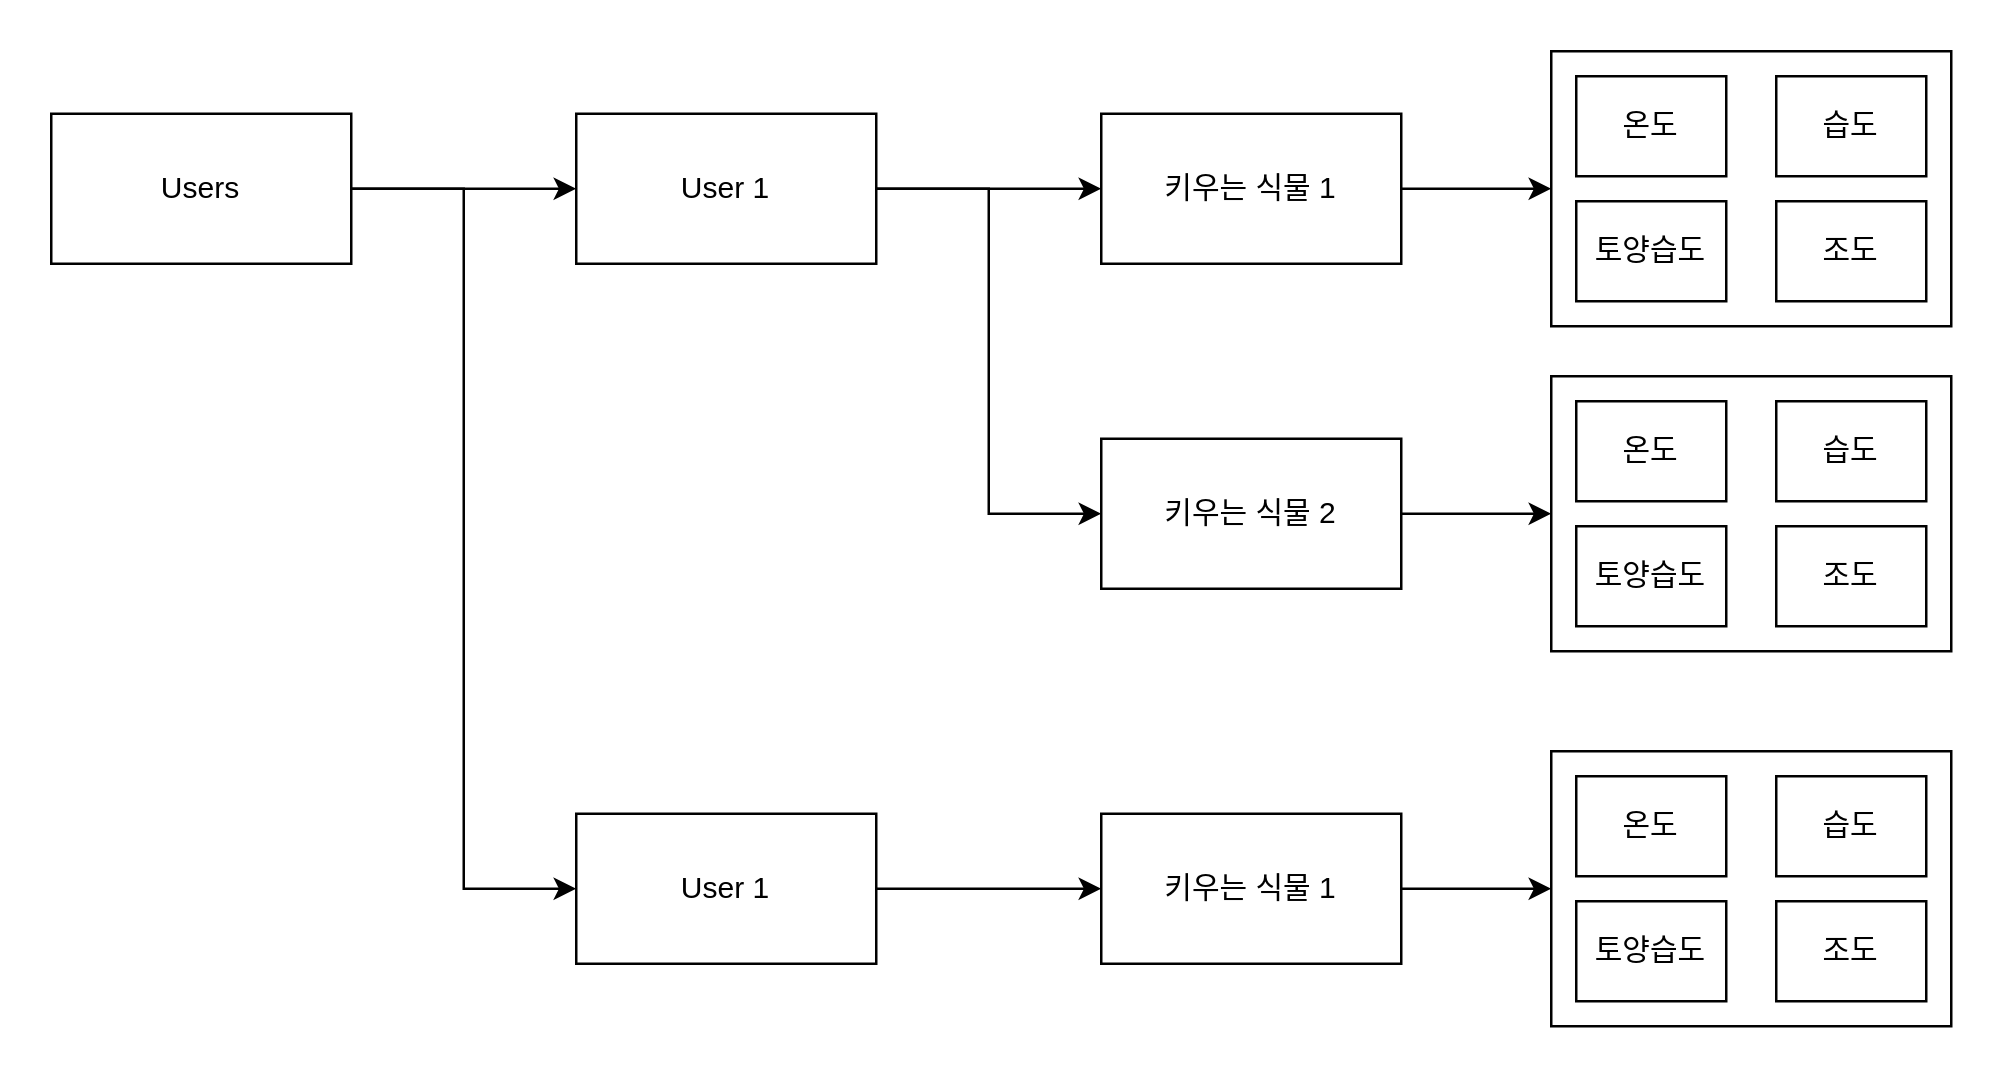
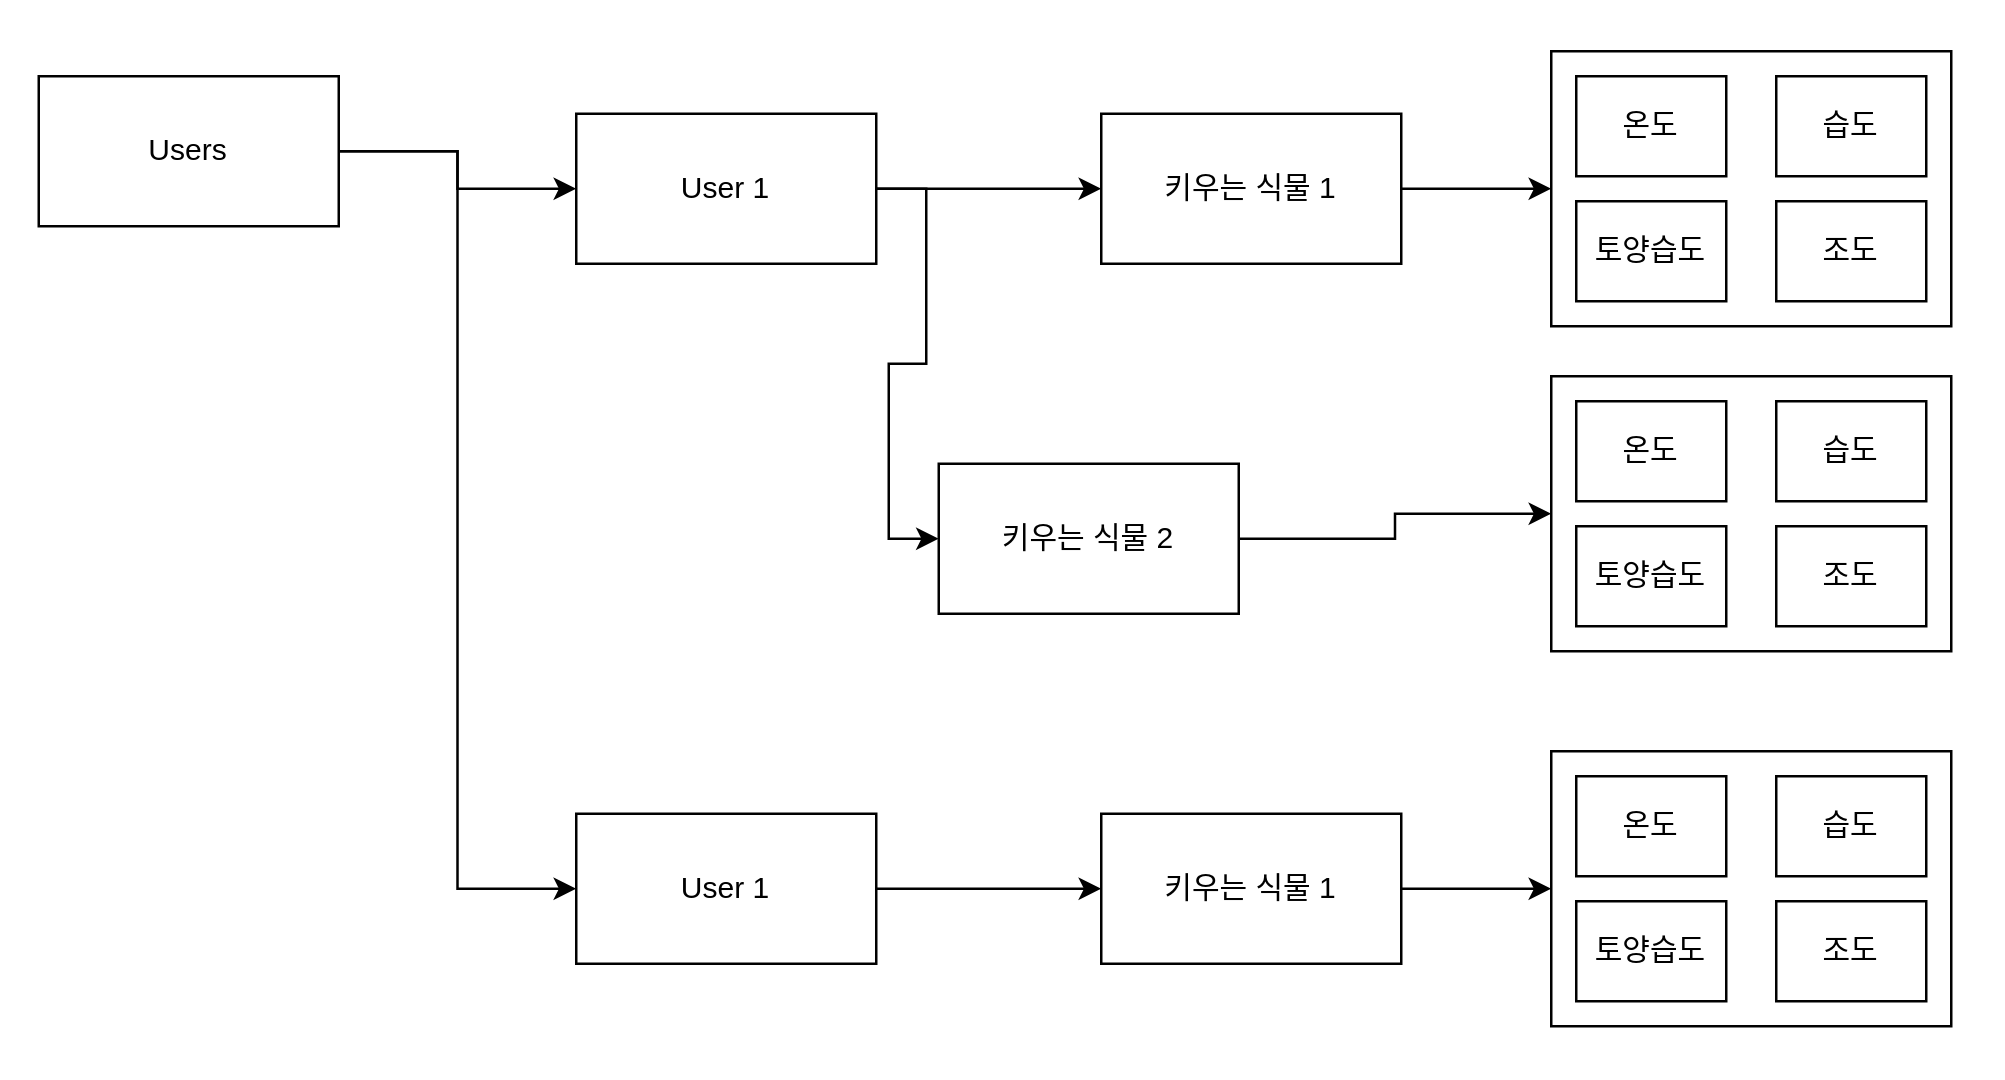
  <mxCell id="0" />
  <mxCell id="1" parent="0" />
  <mxCell id="2" value="" style="rounded=0;whiteSpace=wrap;html=1;movable=1;resizable=1;rotatable=1;deletable=1;editable=1;locked=0;connectable=1;" vertex="1" parent="1"><mxGeometry x="620" y="20" width="160" height="110" as="geometry" /></mxCell>
  <mxCell id="3" style="edgeStyle=orthogonalEdgeStyle;rounded=0;orthogonalLoop=1;jettySize=auto;html=1;exitX=1;exitY=0.5;exitDx=0;exitDy=0;entryX=0;entryY=0.5;entryDx=0;entryDy=0;" edge="1" parent="1" source="5" target="8"><mxGeometry relative="1" as="geometry" /></mxCell>
  <mxCell id="4" style="edgeStyle=orthogonalEdgeStyle;rounded=0;orthogonalLoop=1;jettySize=auto;html=1;exitX=1;exitY=0.5;exitDx=0;exitDy=0;entryX=0;entryY=0.5;entryDx=0;entryDy=0;" edge="1" parent="1" source="5" target="14"><mxGeometry relative="1" as="geometry" /></mxCell>
- <mxCell id="5" value="Users" style="rounded=0;whiteSpace=wrap;html=1;" vertex="1" parent="1"><mxGeometry x="20" y="45" width="120" height="60" as="geometry" /></mxCell>
+ <mxCell id="5" value="Users" style="rounded=0;whiteSpace=wrap;html=1;" vertex="1" parent="1"><mxGeometry x="15" y="30" width="120" height="60" as="geometry" /></mxCell>
  <mxCell id="6" style="edgeStyle=orthogonalEdgeStyle;rounded=0;orthogonalLoop=1;jettySize=auto;html=1;exitX=1;exitY=0.5;exitDx=0;exitDy=0;" edge="1" parent="1" source="8" target="10"><mxGeometry relative="1" as="geometry" /></mxCell>
  <mxCell id="7" style="edgeStyle=orthogonalEdgeStyle;rounded=0;orthogonalLoop=1;jettySize=auto;html=1;entryX=0;entryY=0.5;entryDx=0;entryDy=0;" edge="1" parent="1" source="8" target="12"><mxGeometry relative="1" as="geometry" /></mxCell>
  <mxCell id="8" value="User 1" style="rounded=0;whiteSpace=wrap;html=1;" vertex="1" parent="1"><mxGeometry x="230" y="45" width="120" height="60" as="geometry" /></mxCell>
  <mxCell id="9" style="edgeStyle=orthogonalEdgeStyle;rounded=0;orthogonalLoop=1;jettySize=auto;html=1;exitX=1;exitY=0.5;exitDx=0;exitDy=0;entryX=0;entryY=0.5;entryDx=0;entryDy=0;" edge="1" parent="1" source="10" target="2"><mxGeometry relative="1" as="geometry" /></mxCell>
  <mxCell id="10" value="키우는 식물 1" style="rounded=0;whiteSpace=wrap;html=1;" vertex="1" parent="1"><mxGeometry x="440" y="45" width="120" height="60" as="geometry" /></mxCell>
  <mxCell id="11" style="edgeStyle=orthogonalEdgeStyle;rounded=0;orthogonalLoop=1;jettySize=auto;html=1;" edge="1" parent="1" source="12" target="21"><mxGeometry relative="1" as="geometry" /></mxCell>
- <mxCell id="12" value="키우는 식물 2" style="rounded=0;whiteSpace=wrap;html=1;" vertex="1" parent="1"><mxGeometry x="440" y="175" width="120" height="60" as="geometry" /></mxCell>
+ <mxCell id="12" value="키우는 식물 2" style="rounded=0;whiteSpace=wrap;html=1;" vertex="1" parent="1"><mxGeometry x="375" y="185" width="120" height="60" as="geometry" /></mxCell>
  <mxCell id="13" style="edgeStyle=orthogonalEdgeStyle;rounded=0;orthogonalLoop=1;jettySize=auto;html=1;exitX=1;exitY=0.5;exitDx=0;exitDy=0;entryX=0;entryY=0.5;entryDx=0;entryDy=0;" edge="1" parent="1" source="14" target="16"><mxGeometry relative="1" as="geometry" /></mxCell>
  <mxCell id="14" value="User 1" style="rounded=0;whiteSpace=wrap;html=1;" vertex="1" parent="1"><mxGeometry x="230" y="325" width="120" height="60" as="geometry" /></mxCell>
  <mxCell id="15" style="edgeStyle=orthogonalEdgeStyle;rounded=0;orthogonalLoop=1;jettySize=auto;html=1;entryX=0;entryY=0.5;entryDx=0;entryDy=0;" edge="1" parent="1" source="16" target="26"><mxGeometry relative="1" as="geometry" /></mxCell>
  <mxCell id="16" value="키우는 식물 1" style="rounded=0;whiteSpace=wrap;html=1;" vertex="1" parent="1"><mxGeometry x="440" y="325" width="120" height="60" as="geometry" /></mxCell>
  <mxCell id="17" value="온도" style="whiteSpace=wrap;html=1;rounded=0;movable=1;resizable=1;rotatable=1;deletable=1;editable=1;locked=0;connectable=1;" vertex="1" parent="1"><mxGeometry x="630" y="30" width="60" height="40" as="geometry" /></mxCell>
  <mxCell id="18" value="토양습도" style="whiteSpace=wrap;html=1;rounded=0;movable=1;resizable=1;rotatable=1;deletable=1;editable=1;locked=0;connectable=1;" vertex="1" parent="1"><mxGeometry x="630" y="80" width="60" height="40" as="geometry" /></mxCell>
  <mxCell id="19" value="습도" style="whiteSpace=wrap;html=1;rounded=0;movable=1;resizable=1;rotatable=1;deletable=1;editable=1;locked=0;connectable=1;" vertex="1" parent="1"><mxGeometry x="710" y="30" width="60" height="40" as="geometry" /></mxCell>
  <mxCell id="20" value="조도" style="whiteSpace=wrap;html=1;rounded=0;movable=1;resizable=1;rotatable=1;deletable=1;editable=1;locked=0;connectable=1;" vertex="1" parent="1"><mxGeometry x="710" y="80" width="60" height="40" as="geometry" /></mxCell>
  <mxCell id="21" value="" style="rounded=0;whiteSpace=wrap;html=1;movable=1;resizable=1;rotatable=1;deletable=1;editable=1;locked=0;connectable=1;" vertex="1" parent="1"><mxGeometry x="620" y="150" width="160" height="110" as="geometry" /></mxCell>
  <mxCell id="22" value="온도" style="whiteSpace=wrap;html=1;rounded=0;movable=1;resizable=1;rotatable=1;deletable=1;editable=1;locked=0;connectable=1;" vertex="1" parent="1"><mxGeometry x="630" y="160" width="60" height="40" as="geometry" /></mxCell>
  <mxCell id="23" value="토양습도" style="whiteSpace=wrap;html=1;rounded=0;movable=1;resizable=1;rotatable=1;deletable=1;editable=1;locked=0;connectable=1;" vertex="1" parent="1"><mxGeometry x="630" y="210" width="60" height="40" as="geometry" /></mxCell>
  <mxCell id="24" value="습도" style="whiteSpace=wrap;html=1;rounded=0;movable=1;resizable=1;rotatable=1;deletable=1;editable=1;locked=0;connectable=1;" vertex="1" parent="1"><mxGeometry x="710" y="160" width="60" height="40" as="geometry" /></mxCell>
  <mxCell id="25" value="조도" style="whiteSpace=wrap;html=1;rounded=0;movable=1;resizable=1;rotatable=1;deletable=1;editable=1;locked=0;connectable=1;" vertex="1" parent="1"><mxGeometry x="710" y="210" width="60" height="40" as="geometry" /></mxCell>
  <mxCell id="26" value="" style="rounded=0;whiteSpace=wrap;html=1;movable=1;resizable=1;rotatable=1;deletable=1;editable=1;locked=0;connectable=1;" vertex="1" parent="1"><mxGeometry x="620" y="300" width="160" height="110" as="geometry" /></mxCell>
  <mxCell id="27" value="온도" style="whiteSpace=wrap;html=1;rounded=0;movable=1;resizable=1;rotatable=1;deletable=1;editable=1;locked=0;connectable=1;" vertex="1" parent="1"><mxGeometry x="630" y="310" width="60" height="40" as="geometry" /></mxCell>
  <mxCell id="28" value="토양습도" style="whiteSpace=wrap;html=1;rounded=0;movable=1;resizable=1;rotatable=1;deletable=1;editable=1;locked=0;connectable=1;" vertex="1" parent="1"><mxGeometry x="630" y="360" width="60" height="40" as="geometry" /></mxCell>
  <mxCell id="29" value="습도" style="whiteSpace=wrap;html=1;rounded=0;movable=1;resizable=1;rotatable=1;deletable=1;editable=1;locked=0;connectable=1;" vertex="1" parent="1"><mxGeometry x="710" y="310" width="60" height="40" as="geometry" /></mxCell>
  <mxCell id="30" value="조도" style="whiteSpace=wrap;html=1;rounded=0;movable=1;resizable=1;rotatable=1;deletable=1;editable=1;locked=0;connectable=1;" vertex="1" parent="1"><mxGeometry x="710" y="360" width="60" height="40" as="geometry" /></mxCell>
